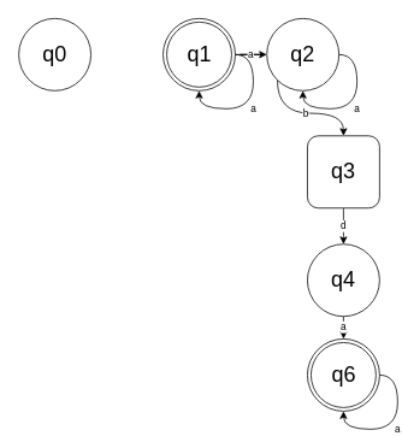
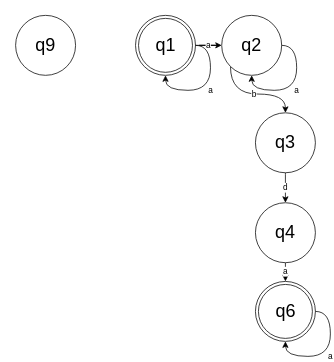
  <mxCell id="0" />
  <mxCell id="1" parent="0" />
  <mxCell id="2" value="a" style="edgeStyle=entityRelationEdgeStyle;rounded=0;orthogonalLoop=1;jettySize=auto;html=1;" edge="1" parent="1" source="3" target="5"><mxGeometry relative="1" as="geometry" /></mxCell>
  <mxCell id="3" value="&lt;font style=&quot;font-size: 24px&quot;&gt;q1&lt;/font&gt;" style="ellipse;html=1;shape=endState;aspect=fixed;" parent="1" vertex="1"><mxGeometry x="180" y="20" width="80" height="80" as="geometry" /></mxCell>
  <mxCell id="4" value="b" style="edgeStyle=orthogonalEdgeStyle;curved=1;rounded=0;orthogonalLoop=1;jettySize=auto;html=1;exitX=0;exitY=1;exitDx=0;exitDy=0;" edge="1" parent="1" source="5" target="10"><mxGeometry relative="1" as="geometry" /></mxCell>
  <mxCell id="5" value="&lt;font style=&quot;font-size: 24px&quot;&gt;q2&lt;/font&gt;" style="ellipse;whiteSpace=wrap;html=1;aspect=fixed;" parent="1" vertex="1"><mxGeometry x="295" y="20" width="80" height="80" as="geometry" /></mxCell>
  <mxCell id="6" value="a" style="edgeStyle=orthogonalEdgeStyle;curved=1;rounded=0;orthogonalLoop=1;jettySize=auto;html=1;exitX=1;exitY=0.5;exitDx=0;exitDy=0;entryX=0.5;entryY=1;entryDx=0;entryDy=0;" edge="1" parent="1" source="5" target="5"><mxGeometry relative="1" as="geometry" /></mxCell>
- <mxCell id="7" value="&lt;font style=&quot;font-size: 24px&quot;&gt;q0&lt;/font&gt;" style="ellipse;whiteSpace=wrap;html=1;aspect=fixed;" vertex="1" parent="1"><mxGeometry x="20" y="20" width="80" height="80" as="geometry" /></mxCell>
+ <mxCell id="7" value="&lt;font style=&quot;font-size: 24px&quot;&gt;q9&lt;/font&gt;" style="ellipse;whiteSpace=wrap;html=1;aspect=fixed;" vertex="1" parent="1"><mxGeometry x="20" y="20" width="80" height="80" as="geometry" /></mxCell>
  <mxCell id="8" value="&lt;font style=&quot;font-size: 24px&quot;&gt;q6&lt;/font&gt;" style="ellipse;html=1;shape=endState;aspect=fixed;" vertex="1" parent="1"><mxGeometry x="340" y="375" width="80" height="80" as="geometry" /></mxCell>
  <mxCell id="9" value="d" style="edgeStyle=orthogonalEdgeStyle;curved=1;rounded=0;orthogonalLoop=1;jettySize=auto;html=1;exitX=0.5;exitY=1;exitDx=0;exitDy=0;" edge="1" parent="1" source="10" target="12"><mxGeometry relative="1" as="geometry" /></mxCell>
- <mxCell id="10" value="&lt;font style=&quot;font-size: 24px&quot;&gt;q3&lt;/font&gt;" style="whiteSpace=wrap;html=1;aspect=fixed;rounded=1;" vertex="1" parent="1"><mxGeometry x="340" y="150" width="80" height="80" as="geometry" /></mxCell>
+ <mxCell id="10" value="&lt;font style=&quot;font-size: 24px&quot;&gt;q3&lt;/font&gt;" style="ellipse;whiteSpace=wrap;html=1;aspect=fixed;" vertex="1" parent="1"><mxGeometry x="340" y="150" width="80" height="80" as="geometry" /></mxCell>
  <mxCell id="11" value="a" style="edgeStyle=orthogonalEdgeStyle;curved=1;rounded=0;orthogonalLoop=1;jettySize=auto;html=1;exitX=0.5;exitY=1;exitDx=0;exitDy=0;" edge="1" parent="1" source="12" target="8"><mxGeometry relative="1" as="geometry" /></mxCell>
  <mxCell id="12" value="&lt;font style=&quot;font-size: 24px&quot;&gt;q4&lt;/font&gt;" style="ellipse;whiteSpace=wrap;html=1;aspect=fixed;" vertex="1" parent="1"><mxGeometry x="340" y="270" width="80" height="80" as="geometry" /></mxCell>
  <mxCell id="13" value="a" style="edgeStyle=orthogonalEdgeStyle;curved=1;rounded=0;orthogonalLoop=1;jettySize=auto;html=1;exitX=1;exitY=0.5;exitDx=0;exitDy=0;entryX=0.5;entryY=1;entryDx=0;entryDy=0;" edge="1" parent="1" source="8" target="8"><mxGeometry relative="1" as="geometry" /></mxCell>
  <mxCell id="14" value="a" style="edgeStyle=orthogonalEdgeStyle;curved=1;rounded=0;orthogonalLoop=1;jettySize=auto;html=1;exitX=1;exitY=0.5;exitDx=0;exitDy=0;" edge="1" parent="1" source="3" target="3"><mxGeometry relative="1" as="geometry" /></mxCell>
